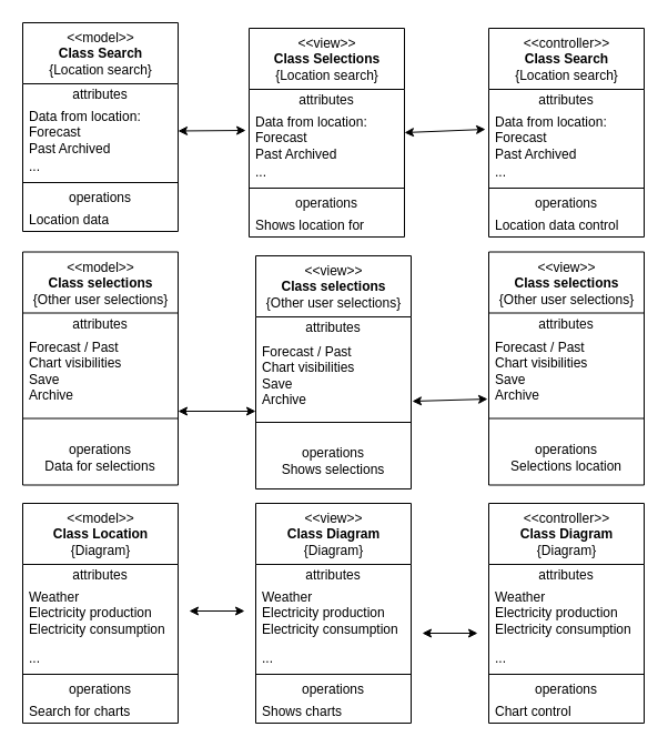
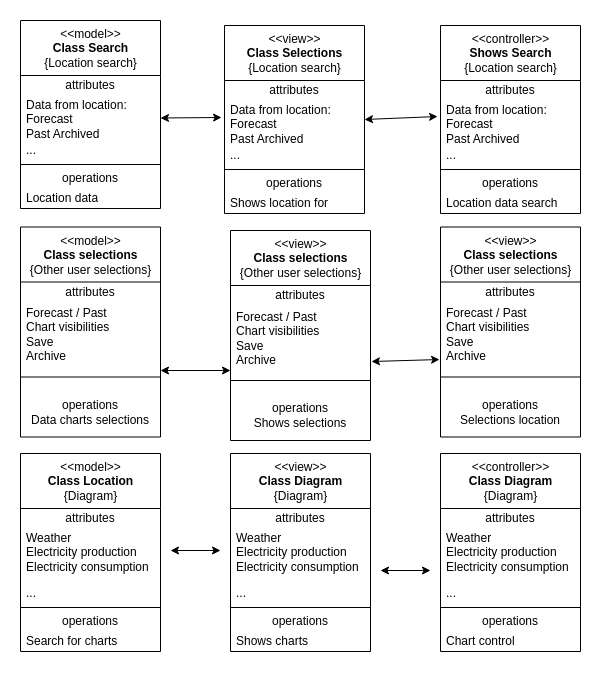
  <mxCell id="0" />
  <mxCell id="1" parent="0" />
  <mxCell id="2" value="&amp;lt;&amp;lt;model&amp;gt;&amp;gt;&lt;br&gt;&lt;b&gt;Class Search&lt;/b&gt;&lt;br&gt;{Location search}" style="swimlane;fontStyle=0;align=center;verticalAlign=top;childLayout=stackLayout;horizontal=1;startSize=55;horizontalStack=0;resizeParent=1;resizeParentMax=0;resizeLast=0;collapsible=0;marginBottom=0;html=1;" parent="1" vertex="1"><mxGeometry x="20" y="20" width="140" height="188" as="geometry" /></mxCell>
  <mxCell id="3" value="attributes" style="text;html=1;strokeColor=none;fillColor=none;align=center;verticalAlign=middle;spacingLeft=4;spacingRight=4;overflow=hidden;rotatable=0;points=[[0,0.5],[1,0.5]];portConstraint=eastwest;" parent="2" vertex="1"><mxGeometry y="55" width="140" height="20" as="geometry" /></mxCell>
  <mxCell id="4" value="&lt;div&gt;Data from location:&lt;/div&gt;&lt;div&gt;Forecast&lt;/div&gt;&lt;div&gt;Past Archived&lt;/div&gt;&lt;div&gt;etc.&lt;br&gt;&lt;/div&gt;" style="text;html=1;strokeColor=none;fillColor=none;align=left;verticalAlign=middle;spacingLeft=4;spacingRight=4;overflow=hidden;rotatable=0;points=[[0,0.5],[1,0.5]];portConstraint=eastwest;" parent="2" vertex="1"><mxGeometry y="75" width="140" height="45" as="geometry" /></mxCell>
  <mxCell id="5" value="..." style="text;html=1;strokeColor=none;fillColor=none;align=left;verticalAlign=middle;spacingLeft=4;spacingRight=4;overflow=hidden;rotatable=0;points=[[0,0.5],[1,0.5]];portConstraint=eastwest;" parent="2" vertex="1"><mxGeometry y="120" width="140" height="20" as="geometry" /></mxCell>
  <mxCell id="6" value="" style="line;strokeWidth=1;fillColor=none;align=left;verticalAlign=middle;spacingTop=-1;spacingLeft=3;spacingRight=3;rotatable=0;labelPosition=right;points=[];portConstraint=eastwest;" parent="2" vertex="1"><mxGeometry y="140" width="140" height="8" as="geometry" /></mxCell>
  <mxCell id="7" value="operations" style="text;html=1;strokeColor=none;fillColor=none;align=center;verticalAlign=middle;spacingLeft=4;spacingRight=4;overflow=hidden;rotatable=0;points=[[0,0.5],[1,0.5]];portConstraint=eastwest;" parent="2" vertex="1"><mxGeometry y="148" width="140" height="20" as="geometry" /></mxCell>
  <mxCell id="8" value="Location data" style="text;html=1;strokeColor=none;fillColor=none;align=left;verticalAlign=middle;spacingLeft=4;spacingRight=4;overflow=hidden;rotatable=0;points=[[0,0.5],[1,0.5]];portConstraint=eastwest;" parent="2" vertex="1"><mxGeometry y="168" width="140" height="20" as="geometry" /></mxCell>
  <mxCell id="9" value="&amp;lt;&amp;lt;model&amp;gt;&amp;gt;&lt;br&gt;&lt;b&gt;Class selections&lt;/b&gt;&lt;br&gt;{Other user selections}" style="swimlane;fontStyle=0;align=center;verticalAlign=top;childLayout=stackLayout;horizontal=1;startSize=55;horizontalStack=0;resizeParent=1;resizeParentMax=0;resizeLast=0;collapsible=0;marginBottom=0;html=1;" parent="1" vertex="1"><mxGeometry x="20" y="226.5" width="140" height="210" as="geometry" /></mxCell>
  <mxCell id="10" value="attributes" style="text;html=1;strokeColor=none;fillColor=none;align=center;verticalAlign=middle;spacingLeft=4;spacingRight=4;overflow=hidden;rotatable=0;points=[[0,0.5],[1,0.5]];portConstraint=eastwest;" parent="9" vertex="1"><mxGeometry y="55" width="140" height="20" as="geometry" /></mxCell>
  <mxCell id="11" value="&lt;div&gt;Forecast / Past&lt;/div&gt;&lt;div&gt;Chart visibilities&lt;/div&gt;&lt;div&gt;Save&lt;/div&gt;&lt;div&gt;Archive&lt;br&gt;&lt;/div&gt;" style="text;html=1;strokeColor=none;fillColor=none;align=left;verticalAlign=middle;spacingLeft=4;spacingRight=4;overflow=hidden;rotatable=0;points=[[0,0.5],[1,0.5]];portConstraint=eastwest;" parent="9" vertex="1"><mxGeometry y="75" width="140" height="65" as="geometry" /></mxCell>
  <mxCell id="12" value="" style="line;strokeWidth=1;fillColor=none;align=left;verticalAlign=middle;spacingTop=-1;spacingLeft=3;spacingRight=3;rotatable=0;labelPosition=right;points=[];portConstraint=eastwest;" parent="9" vertex="1"><mxGeometry y="140" width="140" height="20" as="geometry" /></mxCell>
- <mxCell id="13" value="&lt;div&gt;operations&lt;/div&gt;&lt;div&gt;Data for selections&lt;br&gt;&lt;/div&gt;" style="text;html=1;strokeColor=none;fillColor=none;align=center;verticalAlign=middle;spacingLeft=4;spacingRight=4;overflow=hidden;rotatable=0;points=[[0,0.5],[1,0.5]];portConstraint=eastwest;" parent="9" vertex="1"><mxGeometry y="160" width="140" height="50" as="geometry" /></mxCell>
+ <mxCell id="13" value="&lt;div&gt;operations&lt;/div&gt;&lt;div&gt;Data charts selections&lt;br&gt;&lt;/div&gt;" style="text;html=1;strokeColor=none;fillColor=none;align=center;verticalAlign=middle;spacingLeft=4;spacingRight=4;overflow=hidden;rotatable=0;points=[[0,0.5],[1,0.5]];portConstraint=eastwest;" parent="9" vertex="1"><mxGeometry y="160" width="140" height="50" as="geometry" /></mxCell>
  <mxCell id="14" value="&amp;lt;&amp;lt;model&amp;gt;&amp;gt;&lt;br&gt;&lt;b&gt;Class Location&lt;/b&gt;&lt;br&gt;{Diagram}" style="swimlane;fontStyle=0;align=center;verticalAlign=top;childLayout=stackLayout;horizontal=1;startSize=55;horizontalStack=0;resizeParent=1;resizeParentMax=0;resizeLast=0;collapsible=0;marginBottom=0;html=1;" parent="1" vertex="1"><mxGeometry x="20" y="453" width="140" height="198" as="geometry" /></mxCell>
  <mxCell id="15" value="attributes" style="text;html=1;strokeColor=none;fillColor=none;align=center;verticalAlign=middle;spacingLeft=4;spacingRight=4;overflow=hidden;rotatable=0;points=[[0,0.5],[1,0.5]];portConstraint=eastwest;" parent="14" vertex="1"><mxGeometry y="55" width="140" height="20" as="geometry" /></mxCell>
  <mxCell id="16" value="&lt;div&gt;Weather&lt;/div&gt;&lt;div&gt;Electricity production&lt;/div&gt;&lt;div&gt;Electricity consumption&lt;br&gt;&lt;/div&gt;&lt;div&gt;&lt;br&gt;&lt;/div&gt;" style="text;html=1;strokeColor=none;fillColor=none;align=left;verticalAlign=middle;spacingLeft=4;spacingRight=4;overflow=hidden;rotatable=0;points=[[0,0.5],[1,0.5]];portConstraint=eastwest;" parent="14" vertex="1"><mxGeometry y="75" width="140" height="55" as="geometry" /></mxCell>
  <mxCell id="17" value="..." style="text;html=1;strokeColor=none;fillColor=none;align=left;verticalAlign=middle;spacingLeft=4;spacingRight=4;overflow=hidden;rotatable=0;points=[[0,0.5],[1,0.5]];portConstraint=eastwest;" parent="14" vertex="1"><mxGeometry y="130" width="140" height="20" as="geometry" /></mxCell>
  <mxCell id="18" value="" style="line;strokeWidth=1;fillColor=none;align=left;verticalAlign=middle;spacingTop=-1;spacingLeft=3;spacingRight=3;rotatable=0;labelPosition=right;points=[];portConstraint=eastwest;" parent="14" vertex="1"><mxGeometry y="150" width="140" height="8" as="geometry" /></mxCell>
  <mxCell id="19" value="operations" style="text;html=1;strokeColor=none;fillColor=none;align=center;verticalAlign=middle;spacingLeft=4;spacingRight=4;overflow=hidden;rotatable=0;points=[[0,0.5],[1,0.5]];portConstraint=eastwest;" parent="14" vertex="1"><mxGeometry y="158" width="140" height="20" as="geometry" /></mxCell>
  <mxCell id="20" value="Search for charts" style="text;html=1;strokeColor=none;fillColor=none;align=left;verticalAlign=middle;spacingLeft=4;spacingRight=4;overflow=hidden;rotatable=0;points=[[0,0.5],[1,0.5]];portConstraint=eastwest;" parent="14" vertex="1"><mxGeometry y="178" width="140" height="20" as="geometry" /></mxCell>
  <mxCell id="21" value="&amp;lt;&amp;lt;view&amp;gt;&amp;gt;&lt;br&gt;&lt;b&gt;Class Diagram&lt;/b&gt;&lt;br&gt;{Diagram}" style="swimlane;fontStyle=0;align=center;verticalAlign=top;childLayout=stackLayout;horizontal=1;startSize=55;horizontalStack=0;resizeParent=1;resizeParentMax=0;resizeLast=0;collapsible=0;marginBottom=0;html=1;" parent="1" vertex="1"><mxGeometry x="230" y="453" width="140" height="198" as="geometry" /></mxCell>
  <mxCell id="22" value="attributes" style="text;html=1;strokeColor=none;fillColor=none;align=center;verticalAlign=middle;spacingLeft=4;spacingRight=4;overflow=hidden;rotatable=0;points=[[0,0.5],[1,0.5]];portConstraint=eastwest;" parent="21" vertex="1"><mxGeometry y="55" width="140" height="20" as="geometry" /></mxCell>
  <mxCell id="23" value="&lt;div&gt;Weather&lt;/div&gt;&lt;div&gt;Electricity production&lt;/div&gt;&lt;div&gt;Electricity consumption&lt;br&gt;&lt;/div&gt;&lt;div&gt;&lt;br&gt;&lt;/div&gt;" style="text;html=1;strokeColor=none;fillColor=none;align=left;verticalAlign=middle;spacingLeft=4;spacingRight=4;overflow=hidden;rotatable=0;points=[[0,0.5],[1,0.5]];portConstraint=eastwest;" parent="21" vertex="1"><mxGeometry y="75" width="140" height="55" as="geometry" /></mxCell>
  <mxCell id="24" value="..." style="text;html=1;strokeColor=none;fillColor=none;align=left;verticalAlign=middle;spacingLeft=4;spacingRight=4;overflow=hidden;rotatable=0;points=[[0,0.5],[1,0.5]];portConstraint=eastwest;" parent="21" vertex="1"><mxGeometry y="130" width="140" height="20" as="geometry" /></mxCell>
  <mxCell id="25" value="" style="line;strokeWidth=1;fillColor=none;align=left;verticalAlign=middle;spacingTop=-1;spacingLeft=3;spacingRight=3;rotatable=0;labelPosition=right;points=[];portConstraint=eastwest;" parent="21" vertex="1"><mxGeometry y="150" width="140" height="8" as="geometry" /></mxCell>
  <mxCell id="26" value="operations" style="text;html=1;strokeColor=none;fillColor=none;align=center;verticalAlign=middle;spacingLeft=4;spacingRight=4;overflow=hidden;rotatable=0;points=[[0,0.5],[1,0.5]];portConstraint=eastwest;" parent="21" vertex="1"><mxGeometry y="158" width="140" height="20" as="geometry" /></mxCell>
  <mxCell id="27" value="Shows charts" style="text;html=1;strokeColor=none;fillColor=none;align=left;verticalAlign=middle;spacingLeft=4;spacingRight=4;overflow=hidden;rotatable=0;points=[[0,0.5],[1,0.5]];portConstraint=eastwest;" parent="21" vertex="1"><mxGeometry y="178" width="140" height="20" as="geometry" /></mxCell>
  <mxCell id="28" value="&amp;lt;&amp;lt;controller&amp;gt;&amp;gt;&lt;br&gt;&lt;b&gt;Class Diagram&lt;/b&gt;&lt;br&gt;{Diagram}" style="swimlane;fontStyle=0;align=center;verticalAlign=top;childLayout=stackLayout;horizontal=1;startSize=55;horizontalStack=0;resizeParent=1;resizeParentMax=0;resizeLast=0;collapsible=0;marginBottom=0;html=1;" parent="1" vertex="1"><mxGeometry x="440" y="453" width="140" height="198" as="geometry" /></mxCell>
  <mxCell id="29" value="attributes" style="text;html=1;strokeColor=none;fillColor=none;align=center;verticalAlign=middle;spacingLeft=4;spacingRight=4;overflow=hidden;rotatable=0;points=[[0,0.5],[1,0.5]];portConstraint=eastwest;" parent="28" vertex="1"><mxGeometry y="55" width="140" height="20" as="geometry" /></mxCell>
  <mxCell id="30" value="&lt;div&gt;Weather&lt;/div&gt;&lt;div&gt;Electricity production&lt;/div&gt;&lt;div&gt;Electricity consumption&lt;br&gt;&lt;/div&gt;&lt;div&gt;&lt;br&gt;&lt;/div&gt;" style="text;html=1;strokeColor=none;fillColor=none;align=left;verticalAlign=middle;spacingLeft=4;spacingRight=4;overflow=hidden;rotatable=0;points=[[0,0.5],[1,0.5]];portConstraint=eastwest;" parent="28" vertex="1"><mxGeometry y="75" width="140" height="55" as="geometry" /></mxCell>
  <mxCell id="31" value="..." style="text;html=1;strokeColor=none;fillColor=none;align=left;verticalAlign=middle;spacingLeft=4;spacingRight=4;overflow=hidden;rotatable=0;points=[[0,0.5],[1,0.5]];portConstraint=eastwest;" parent="28" vertex="1"><mxGeometry y="130" width="140" height="20" as="geometry" /></mxCell>
  <mxCell id="32" value="" style="line;strokeWidth=1;fillColor=none;align=left;verticalAlign=middle;spacingTop=-1;spacingLeft=3;spacingRight=3;rotatable=0;labelPosition=right;points=[];portConstraint=eastwest;" parent="28" vertex="1"><mxGeometry y="150" width="140" height="8" as="geometry" /></mxCell>
  <mxCell id="33" value="operations" style="text;html=1;strokeColor=none;fillColor=none;align=center;verticalAlign=middle;spacingLeft=4;spacingRight=4;overflow=hidden;rotatable=0;points=[[0,0.5],[1,0.5]];portConstraint=eastwest;" parent="28" vertex="1"><mxGeometry y="158" width="140" height="20" as="geometry" /></mxCell>
  <mxCell id="34" value="Chart control" style="text;html=1;strokeColor=none;fillColor=none;align=left;verticalAlign=middle;spacingLeft=4;spacingRight=4;overflow=hidden;rotatable=0;points=[[0,0.5],[1,0.5]];portConstraint=eastwest;" parent="28" vertex="1"><mxGeometry y="178" width="140" height="20" as="geometry" /></mxCell>
  <mxCell id="35" value="&amp;lt;&amp;lt;view&amp;gt;&amp;gt;&lt;br&gt;&lt;b&gt;Class selections&lt;/b&gt;&lt;br&gt;{Other user selections}" style="swimlane;fontStyle=0;align=center;verticalAlign=top;childLayout=stackLayout;horizontal=1;startSize=55;horizontalStack=0;resizeParent=1;resizeParentMax=0;resizeLast=0;collapsible=0;marginBottom=0;html=1;" parent="1" vertex="1"><mxGeometry x="230" y="230" width="140" height="210" as="geometry" /></mxCell>
  <mxCell id="36" value="attributes" style="text;html=1;strokeColor=none;fillColor=none;align=center;verticalAlign=middle;spacingLeft=4;spacingRight=4;overflow=hidden;rotatable=0;points=[[0,0.5],[1,0.5]];portConstraint=eastwest;" parent="35" vertex="1"><mxGeometry y="55" width="140" height="20" as="geometry" /></mxCell>
  <mxCell id="37" value="&lt;div&gt;Forecast / Past&lt;/div&gt;&lt;div&gt;Chart visibilities&lt;/div&gt;&lt;div&gt;Save&lt;/div&gt;&lt;div&gt;Archive&lt;br&gt;&lt;/div&gt;" style="text;html=1;strokeColor=none;fillColor=none;align=left;verticalAlign=middle;spacingLeft=4;spacingRight=4;overflow=hidden;rotatable=0;points=[[0,0.5],[1,0.5]];portConstraint=eastwest;" parent="35" vertex="1"><mxGeometry y="75" width="140" height="65" as="geometry" /></mxCell>
  <mxCell id="38" value="" style="line;strokeWidth=1;fillColor=none;align=left;verticalAlign=middle;spacingTop=-1;spacingLeft=3;spacingRight=3;rotatable=0;labelPosition=right;points=[];portConstraint=eastwest;" parent="35" vertex="1"><mxGeometry y="140" width="140" height="20" as="geometry" /></mxCell>
  <mxCell id="39" value="&lt;div&gt;operations&lt;/div&gt;&lt;div&gt;Shows selections&lt;br&gt;&lt;/div&gt;" style="text;html=1;strokeColor=none;fillColor=none;align=center;verticalAlign=middle;spacingLeft=4;spacingRight=4;overflow=hidden;rotatable=0;points=[[0,0.5],[1,0.5]];portConstraint=eastwest;" parent="35" vertex="1"><mxGeometry y="160" width="140" height="50" as="geometry" /></mxCell>
  <mxCell id="40" value="&amp;lt;&amp;lt;view&amp;gt;&amp;gt;&lt;br&gt;&lt;b&gt;Class selections&lt;/b&gt;&lt;br&gt;{Other user selections}" style="swimlane;fontStyle=0;align=center;verticalAlign=top;childLayout=stackLayout;horizontal=1;startSize=55;horizontalStack=0;resizeParent=1;resizeParentMax=0;resizeLast=0;collapsible=0;marginBottom=0;html=1;" parent="1" vertex="1"><mxGeometry x="440" y="226.5" width="140" height="210" as="geometry" /></mxCell>
  <mxCell id="41" value="attributes" style="text;html=1;strokeColor=none;fillColor=none;align=center;verticalAlign=middle;spacingLeft=4;spacingRight=4;overflow=hidden;rotatable=0;points=[[0,0.5],[1,0.5]];portConstraint=eastwest;" parent="40" vertex="1"><mxGeometry y="55" width="140" height="20" as="geometry" /></mxCell>
  <mxCell id="42" value="&lt;div&gt;Forecast / Past&lt;/div&gt;&lt;div&gt;Chart visibilities&lt;/div&gt;&lt;div&gt;Save&lt;/div&gt;&lt;div&gt;Archive&lt;br&gt;&lt;/div&gt;" style="text;html=1;strokeColor=none;fillColor=none;align=left;verticalAlign=middle;spacingLeft=4;spacingRight=4;overflow=hidden;rotatable=0;points=[[0,0.5],[1,0.5]];portConstraint=eastwest;" parent="40" vertex="1"><mxGeometry y="75" width="140" height="65" as="geometry" /></mxCell>
  <mxCell id="43" value="" style="line;strokeWidth=1;fillColor=none;align=left;verticalAlign=middle;spacingTop=-1;spacingLeft=3;spacingRight=3;rotatable=0;labelPosition=right;points=[];portConstraint=eastwest;" parent="40" vertex="1"><mxGeometry y="140" width="140" height="20" as="geometry" /></mxCell>
  <mxCell id="44" value="&lt;div&gt;operations&lt;/div&gt;&lt;div&gt;Selections location&lt;br&gt;&lt;/div&gt;" style="text;html=1;strokeColor=none;fillColor=none;align=center;verticalAlign=middle;spacingLeft=4;spacingRight=4;overflow=hidden;rotatable=0;points=[[0,0.5],[1,0.5]];portConstraint=eastwest;" parent="40" vertex="1"><mxGeometry y="160" width="140" height="50" as="geometry" /></mxCell>
  <mxCell id="45" value="&amp;lt;&amp;lt;view&amp;gt;&amp;gt;&lt;br&gt;&lt;b&gt;Class Selections&lt;/b&gt;&lt;br&gt;{Location search}" style="swimlane;fontStyle=0;align=center;verticalAlign=top;childLayout=stackLayout;horizontal=1;startSize=55;horizontalStack=0;resizeParent=1;resizeParentMax=0;resizeLast=0;collapsible=0;marginBottom=0;html=1;" parent="1" vertex="1"><mxGeometry x="224" y="25" width="140" height="188" as="geometry" /></mxCell>
  <mxCell id="46" value="attributes" style="text;html=1;strokeColor=none;fillColor=none;align=center;verticalAlign=middle;spacingLeft=4;spacingRight=4;overflow=hidden;rotatable=0;points=[[0,0.5],[1,0.5]];portConstraint=eastwest;" parent="45" vertex="1"><mxGeometry y="55" width="140" height="20" as="geometry" /></mxCell>
  <mxCell id="47" value="&lt;div&gt;Data from location:&lt;/div&gt;&lt;div&gt;Forecast&lt;/div&gt;&lt;div&gt;Past Archived&lt;/div&gt;&lt;div&gt;etc.&lt;br&gt;&lt;/div&gt;" style="text;html=1;strokeColor=none;fillColor=none;align=left;verticalAlign=middle;spacingLeft=4;spacingRight=4;overflow=hidden;rotatable=0;points=[[0,0.5],[1,0.5]];portConstraint=eastwest;" parent="45" vertex="1"><mxGeometry y="75" width="140" height="45" as="geometry" /></mxCell>
  <mxCell id="48" value="..." style="text;html=1;strokeColor=none;fillColor=none;align=left;verticalAlign=middle;spacingLeft=4;spacingRight=4;overflow=hidden;rotatable=0;points=[[0,0.5],[1,0.5]];portConstraint=eastwest;" parent="45" vertex="1"><mxGeometry y="120" width="140" height="20" as="geometry" /></mxCell>
  <mxCell id="49" value="" style="line;strokeWidth=1;fillColor=none;align=left;verticalAlign=middle;spacingTop=-1;spacingLeft=3;spacingRight=3;rotatable=0;labelPosition=right;points=[];portConstraint=eastwest;" parent="45" vertex="1"><mxGeometry y="140" width="140" height="8" as="geometry" /></mxCell>
  <mxCell id="50" value="operations" style="text;html=1;strokeColor=none;fillColor=none;align=center;verticalAlign=middle;spacingLeft=4;spacingRight=4;overflow=hidden;rotatable=0;points=[[0,0.5],[1,0.5]];portConstraint=eastwest;" parent="45" vertex="1"><mxGeometry y="148" width="140" height="20" as="geometry" /></mxCell>
  <mxCell id="51" value="Shows location for" style="text;html=1;strokeColor=none;fillColor=none;align=left;verticalAlign=middle;spacingLeft=4;spacingRight=4;overflow=hidden;rotatable=0;points=[[0,0.5],[1,0.5]];portConstraint=eastwest;" parent="45" vertex="1"><mxGeometry y="168" width="140" height="20" as="geometry" /></mxCell>
- <mxCell id="52" value="&amp;lt;&amp;lt;controller&amp;gt;&amp;gt;&lt;br&gt;&lt;b&gt;Class Search&lt;/b&gt;&lt;br&gt;{Location search}" style="swimlane;fontStyle=0;align=center;verticalAlign=top;childLayout=stackLayout;horizontal=1;startSize=55;horizontalStack=0;resizeParent=1;resizeParentMax=0;resizeLast=0;collapsible=0;marginBottom=0;html=1;" parent="1" vertex="1"><mxGeometry x="440" y="25" width="140" height="188" as="geometry" /></mxCell>
+ <mxCell id="52" value="&amp;lt;&amp;lt;controller&amp;gt;&amp;gt;&lt;br&gt;&lt;b&gt;Shows Search&lt;/b&gt;&lt;br&gt;{Location search}" style="swimlane;fontStyle=0;align=center;verticalAlign=top;childLayout=stackLayout;horizontal=1;startSize=55;horizontalStack=0;resizeParent=1;resizeParentMax=0;resizeLast=0;collapsible=0;marginBottom=0;html=1;" parent="1" vertex="1"><mxGeometry x="440" y="25" width="140" height="188" as="geometry" /></mxCell>
  <mxCell id="53" value="attributes" style="text;html=1;strokeColor=none;fillColor=none;align=center;verticalAlign=middle;spacingLeft=4;spacingRight=4;overflow=hidden;rotatable=0;points=[[0,0.5],[1,0.5]];portConstraint=eastwest;" parent="52" vertex="1"><mxGeometry y="55" width="140" height="20" as="geometry" /></mxCell>
  <mxCell id="54" value="&lt;div&gt;Data from location:&lt;/div&gt;&lt;div&gt;Forecast&lt;/div&gt;&lt;div&gt;Past Archived&lt;/div&gt;&lt;div&gt;etc.&lt;br&gt;&lt;/div&gt;" style="text;html=1;strokeColor=none;fillColor=none;align=left;verticalAlign=middle;spacingLeft=4;spacingRight=4;overflow=hidden;rotatable=0;points=[[0,0.5],[1,0.5]];portConstraint=eastwest;" parent="52" vertex="1"><mxGeometry y="75" width="140" height="45" as="geometry" /></mxCell>
  <mxCell id="55" value="..." style="text;html=1;strokeColor=none;fillColor=none;align=left;verticalAlign=middle;spacingLeft=4;spacingRight=4;overflow=hidden;rotatable=0;points=[[0,0.5],[1,0.5]];portConstraint=eastwest;" parent="52" vertex="1"><mxGeometry y="120" width="140" height="20" as="geometry" /></mxCell>
  <mxCell id="56" value="" style="line;strokeWidth=1;fillColor=none;align=left;verticalAlign=middle;spacingTop=-1;spacingLeft=3;spacingRight=3;rotatable=0;labelPosition=right;points=[];portConstraint=eastwest;" parent="52" vertex="1"><mxGeometry y="140" width="140" height="8" as="geometry" /></mxCell>
  <mxCell id="57" value="operations" style="text;html=1;strokeColor=none;fillColor=none;align=center;verticalAlign=middle;spacingLeft=4;spacingRight=4;overflow=hidden;rotatable=0;points=[[0,0.5],[1,0.5]];portConstraint=eastwest;" parent="52" vertex="1"><mxGeometry y="148" width="140" height="20" as="geometry" /></mxCell>
- <mxCell id="58" value="Location data control" style="text;html=1;strokeColor=none;fillColor=none;align=left;verticalAlign=middle;spacingLeft=4;spacingRight=4;overflow=hidden;rotatable=0;points=[[0,0.5],[1,0.5]];portConstraint=eastwest;" parent="52" vertex="1"><mxGeometry y="168" width="140" height="20" as="geometry" /></mxCell>
+ <mxCell id="58" value="Location data search" style="text;html=1;strokeColor=none;fillColor=none;align=left;verticalAlign=middle;spacingLeft=4;spacingRight=4;overflow=hidden;rotatable=0;points=[[0,0.5],[1,0.5]];portConstraint=eastwest;" parent="52" vertex="1"><mxGeometry y="168" width="140" height="20" as="geometry" /></mxCell>
  <mxCell id="59" value="" style="endArrow=classic;startArrow=classic;html=1;exitX=1;exitY=0.5;exitDx=0;exitDy=0;entryX=-0.021;entryY=0.378;entryDx=0;entryDy=0;entryPerimeter=0;" parent="1" source="4" target="47" edge="1"><mxGeometry width="50" height="50" relative="1" as="geometry"><mxPoint x="170" y="150" as="sourcePoint" /><mxPoint x="220" y="100" as="targetPoint" /></mxGeometry></mxCell>
  <mxCell id="60" value="" style="endArrow=classic;startArrow=classic;html=1;exitX=1;exitY=0.5;exitDx=0;exitDy=0;entryX=-0.021;entryY=0.356;entryDx=0;entryDy=0;entryPerimeter=0;" parent="1" source="45" target="54" edge="1"><mxGeometry width="50" height="50" relative="1" as="geometry"><mxPoint x="380" y="150" as="sourcePoint" /><mxPoint x="430" y="100" as="targetPoint" /></mxGeometry></mxCell>
  <mxCell id="61" value="" style="endArrow=classic;startArrow=classic;html=1;entryX=0;entryY=1;entryDx=0;entryDy=0;entryPerimeter=0;" parent="1" target="37" edge="1"><mxGeometry width="50" height="50" relative="1" as="geometry"><mxPoint x="160" y="370" as="sourcePoint" /><mxPoint x="220" y="320" as="targetPoint" /><Array as="points" /></mxGeometry></mxCell>
  <mxCell id="62" value="" style="endArrow=classic;startArrow=classic;html=1;exitX=1.007;exitY=0.862;exitDx=0;exitDy=0;exitPerimeter=0;entryX=-0.007;entryY=0.885;entryDx=0;entryDy=0;entryPerimeter=0;" parent="1" source="37" target="42" edge="1"><mxGeometry width="50" height="50" relative="1" as="geometry"><mxPoint x="380" y="360" as="sourcePoint" /><mxPoint x="430" y="310" as="targetPoint" /></mxGeometry></mxCell>
  <mxCell id="63" value="" style="endArrow=classic;startArrow=classic;html=1;" parent="1" edge="1"><mxGeometry width="50" height="50" relative="1" as="geometry"><mxPoint x="170" y="550" as="sourcePoint" /><mxPoint x="220" y="550" as="targetPoint" /></mxGeometry></mxCell>
  <mxCell id="64" value="" style="endArrow=classic;startArrow=classic;html=1;" parent="1" edge="1"><mxGeometry width="50" height="50" relative="1" as="geometry"><mxPoint x="380" y="570" as="sourcePoint" /><mxPoint x="430" y="570" as="targetPoint" /></mxGeometry></mxCell>
